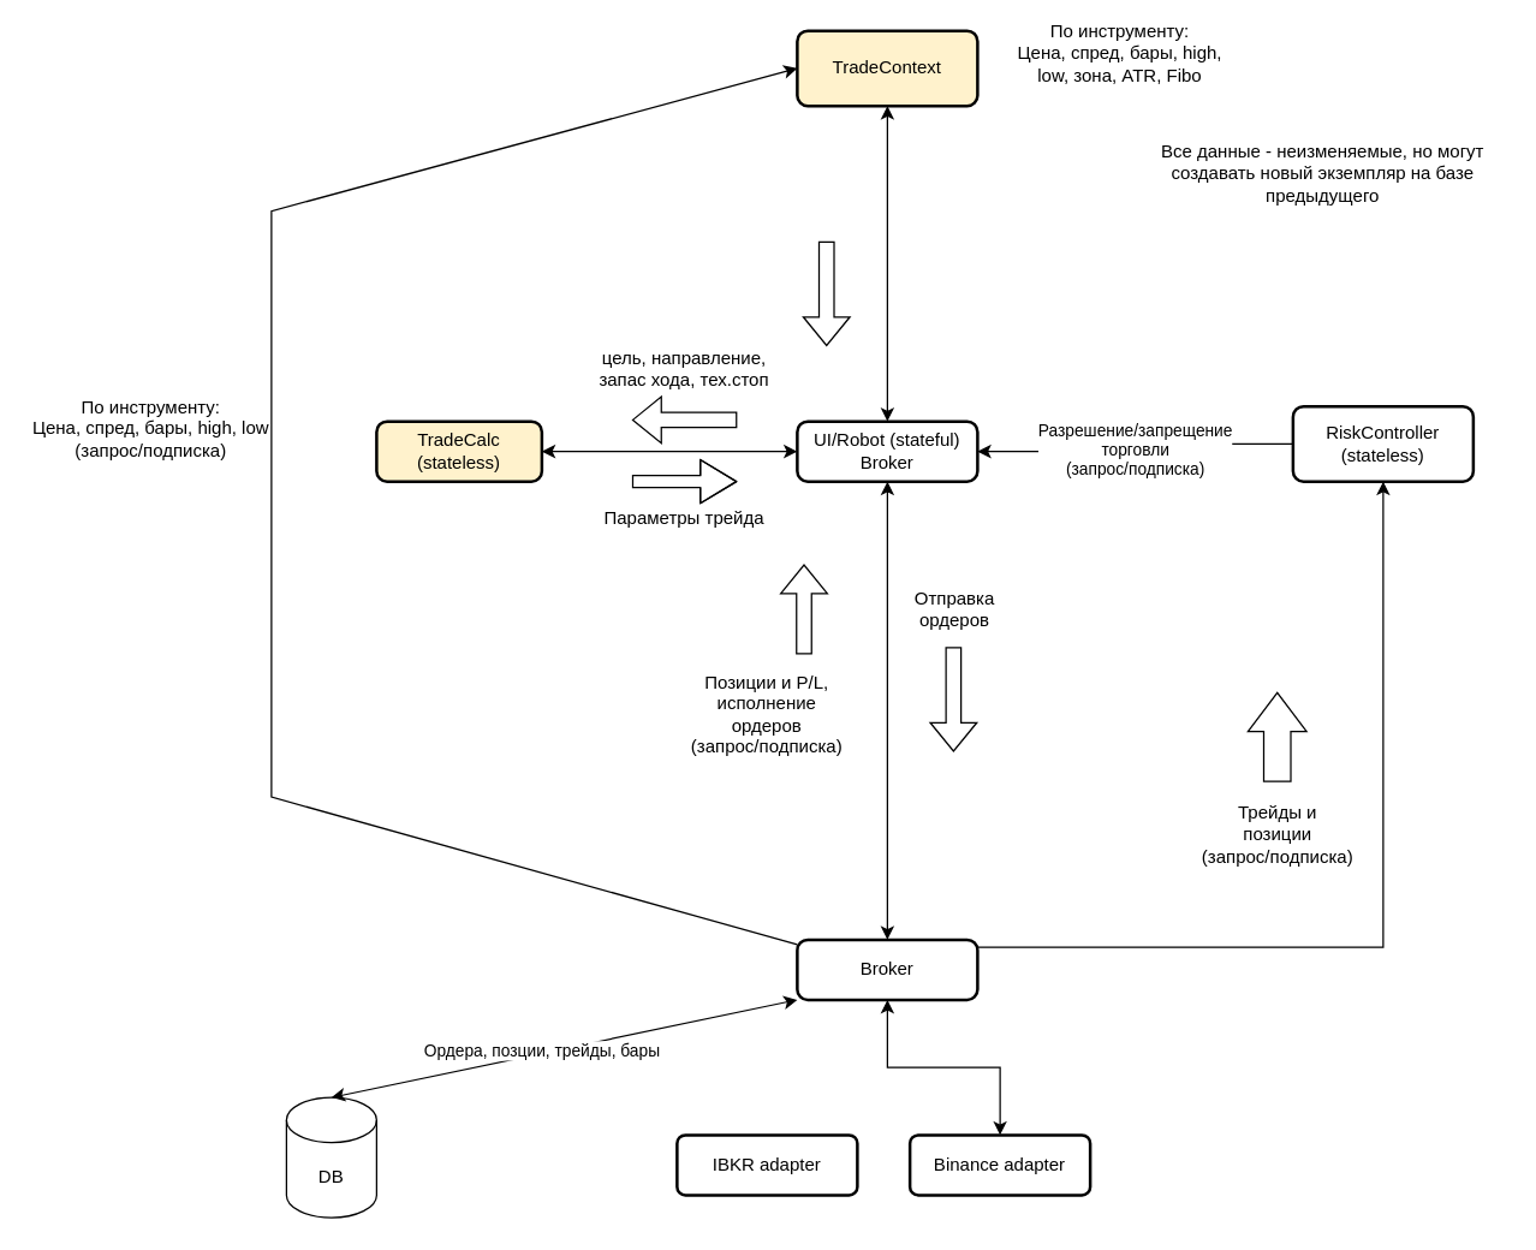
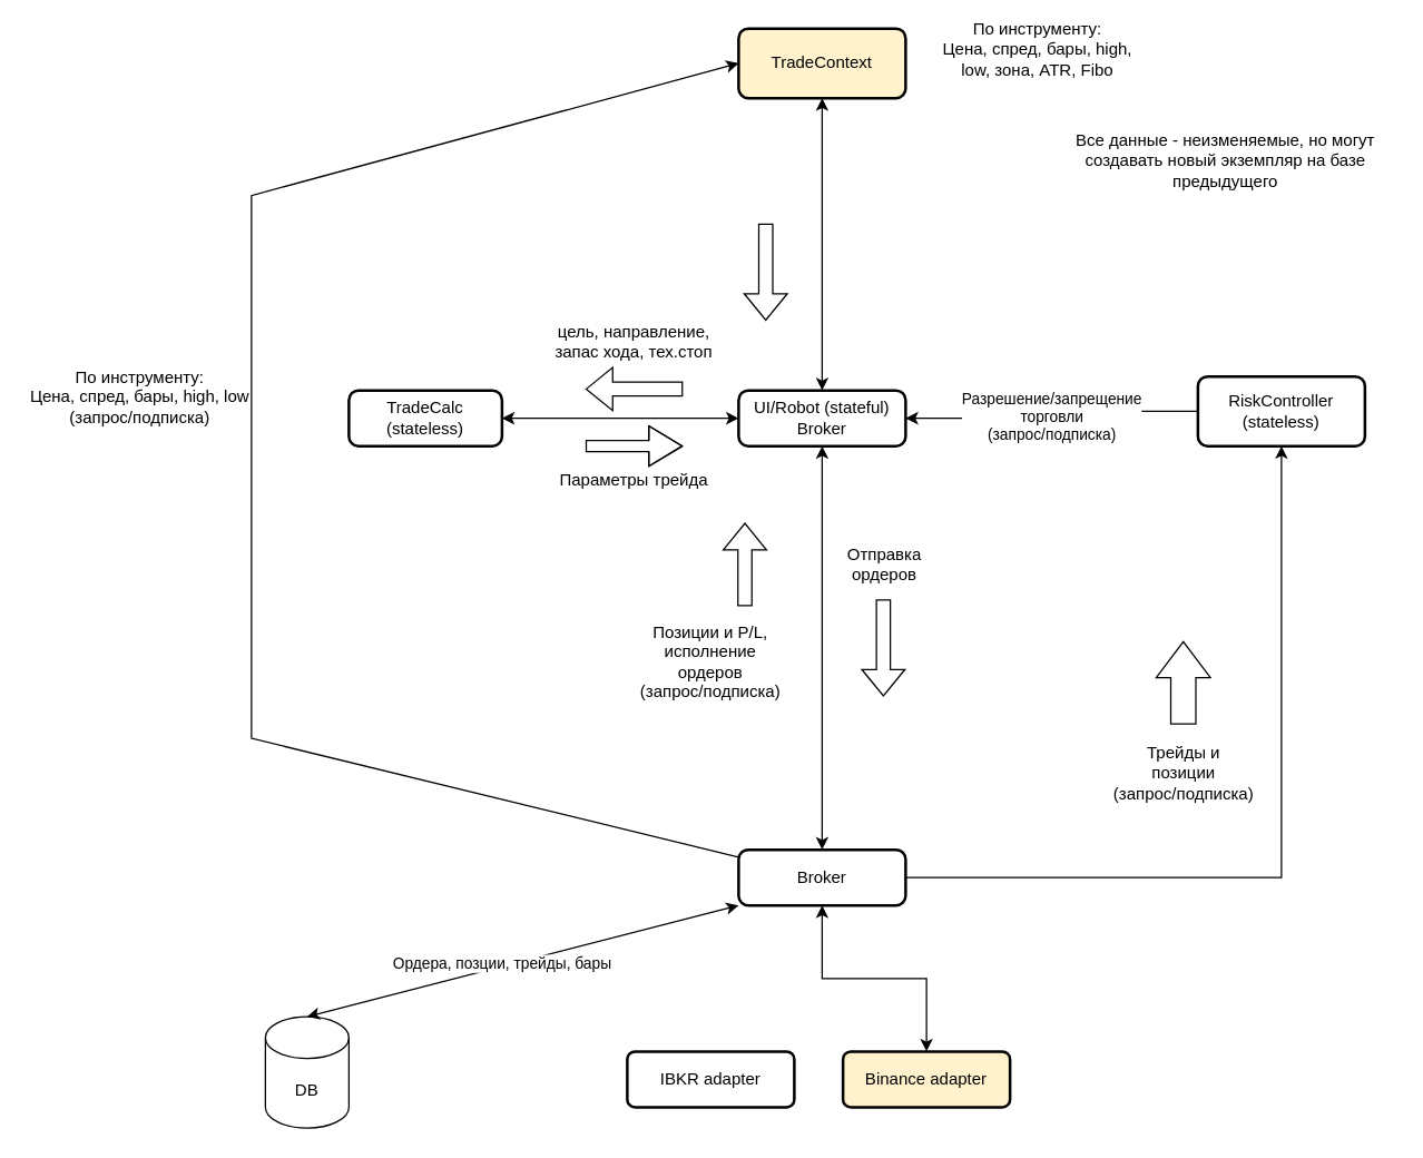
  <mxCell id="0" />
  <mxCell id="1" parent="0" />
  <mxCell id="2" value="TradeContext" style="rounded=1;whiteSpace=wrap;html=1;absoluteArcSize=1;arcSize=14;strokeWidth=2;fillColor=#fff2cc;" parent="1" vertex="1"><mxGeometry x="530" y="20" width="120" height="50" as="geometry" /></mxCell>
- <mxCell id="3" value="TradeCalc&lt;div&gt;(stateless)&lt;/div&gt;" style="rounded=1;whiteSpace=wrap;html=1;absoluteArcSize=1;arcSize=14;strokeWidth=2;fillColor=#fff2cc;" parent="1" vertex="1"><mxGeometry x="250" y="280" width="110" height="40" as="geometry" /></mxCell>
+ <mxCell id="3" value="TradeCalc&lt;div&gt;(stateless)&lt;/div&gt;" style="rounded=1;whiteSpace=wrap;html=1;absoluteArcSize=1;arcSize=14;strokeWidth=2;" parent="1" vertex="1"><mxGeometry x="250" y="280" width="110" height="40" as="geometry" /></mxCell>
  <mxCell id="4" value="" style="edgeStyle=orthogonalEdgeStyle;rounded=0;orthogonalLoop=1;jettySize=auto;html=1;startArrow=classic;startFill=1;" parent="1" source="5" target="2" edge="1"><mxGeometry relative="1" as="geometry" /></mxCell>
  <mxCell id="5" value="UI/Robot (stateful)&lt;div&gt;Broker&lt;/div&gt;" style="rounded=1;whiteSpace=wrap;html=1;absoluteArcSize=1;arcSize=14;strokeWidth=2;" parent="1" vertex="1"><mxGeometry x="530" y="280" width="120" height="40" as="geometry" /></mxCell>
  <mxCell id="6" value="" style="edgeStyle=orthogonalEdgeStyle;rounded=0;orthogonalLoop=1;jettySize=auto;html=1;startArrow=none;startFill=0;endArrow=classic;endFill=1;" parent="1" source="9" target="5" edge="1"><mxGeometry relative="1" as="geometry" /></mxCell>
  <mxCell id="7" value="Разрешение/запрещение&lt;div&gt;торговли&lt;/div&gt;&lt;div&gt;(запрос/подписка)&lt;/div&gt;" style="edgeLabel;html=1;align=center;verticalAlign=middle;resizable=0;points=[];" parent="6" vertex="1" connectable="0"><mxGeometry y="-1" relative="1" as="geometry"><mxPoint as="offset" /></mxGeometry></mxCell>
  <mxCell id="8" value="" style="edgeStyle=orthogonalEdgeStyle;rounded=0;orthogonalLoop=1;jettySize=auto;html=1;entryX=1;entryY=0.5;entryDx=0;entryDy=0;exitX=0.5;exitY=1;exitDx=0;exitDy=0;startArrow=classic;startFill=1;endArrow=none;endFill=0;" parent="1" source="9" target="12" edge="1"><mxGeometry relative="1" as="geometry"><mxPoint x="790" y="330" as="sourcePoint" /><mxPoint x="455" y="610" as="targetPoint" /><Array as="points"><mxPoint x="920" y="630" /></Array></mxGeometry></mxCell>
  <mxCell id="9" value="RiskController&lt;div&gt;(stateless)&lt;/div&gt;" style="rounded=1;whiteSpace=wrap;html=1;absoluteArcSize=1;arcSize=14;strokeWidth=2;" parent="1" vertex="1"><mxGeometry x="860" y="270" width="120" height="50" as="geometry" /></mxCell>
  <mxCell id="10" value="" style="endArrow=classic;html=1;rounded=0;entryX=1;entryY=0.5;entryDx=0;entryDy=0;endFill=1;startArrow=classic;startFill=1;exitX=0;exitY=0.5;exitDx=0;exitDy=0;exitPerimeter=0;" parent="1" source="5" target="3" edge="1"><mxGeometry width="50" height="50" relative="1" as="geometry"><mxPoint x="460" y="270" as="sourcePoint" /><mxPoint x="530" y="200" as="targetPoint" /><Array as="points" /></mxGeometry></mxCell>
  <mxCell id="11" value="" style="edgeStyle=orthogonalEdgeStyle;rounded=0;orthogonalLoop=1;jettySize=auto;html=1;startArrow=classic;startFill=1;" parent="1" source="12" target="5" edge="1"><mxGeometry relative="1" as="geometry" /></mxCell>
- <mxCell id="12" value="Broker" style="rounded=1;whiteSpace=wrap;html=1;absoluteArcSize=1;arcSize=14;strokeWidth=2;" parent="1" vertex="1"><mxGeometry x="530" y="625" width="120" height="40" as="geometry" /></mxCell>
+ <mxCell id="12" value="Broker" style="rounded=1;whiteSpace=wrap;html=1;absoluteArcSize=1;arcSize=14;strokeWidth=2;" parent="1" vertex="1"><mxGeometry x="530" y="610" width="120" height="40" as="geometry" /></mxCell>
  <mxCell id="13" value="DB" style="shape=cylinder3;whiteSpace=wrap;html=1;boundedLbl=1;backgroundOutline=1;size=15;" parent="1" vertex="1"><mxGeometry x="190" y="730" width="60" height="80" as="geometry" /></mxCell>
  <mxCell id="14" value="IBKR adapter" style="whiteSpace=wrap;html=1;rounded=1;arcSize=14;strokeWidth=2;" parent="1" vertex="1"><mxGeometry x="450" y="755" width="120" height="40" as="geometry" /></mxCell>
  <mxCell id="15" value="" style="endArrow=classic;startArrow=classic;html=1;rounded=0;entryX=0;entryY=1;entryDx=0;entryDy=0;exitX=0.5;exitY=0;exitDx=0;exitDy=0;exitPerimeter=0;" parent="1" source="13" target="12" edge="1"><mxGeometry width="50" height="50" relative="1" as="geometry"><mxPoint x="270" y="665" as="sourcePoint" /><mxPoint x="320" y="615" as="targetPoint" /></mxGeometry></mxCell>
  <mxCell id="16" value="Ордера, позции, трейды, бары" style="edgeLabel;html=1;align=center;verticalAlign=middle;resizable=0;points=[];" parent="15" vertex="1" connectable="0"><mxGeometry x="-0.095" y="2" relative="1" as="geometry"><mxPoint as="offset" /></mxGeometry></mxCell>
  <mxCell id="17" value="Отправка ордеров" style="text;html=1;align=center;verticalAlign=middle;whiteSpace=wrap;rounded=0;" parent="1" vertex="1"><mxGeometry x="605" y="390" width="60" height="30" as="geometry" /></mxCell>
  <mxCell id="18" value="&lt;div&gt;Позиции и P/L,&lt;/div&gt;&lt;div&gt;исполнение&lt;/div&gt;&lt;div&gt;ордеров&lt;/div&gt;&lt;div&gt;(запрос/подписка)&lt;/div&gt;" style="text;html=1;align=center;verticalAlign=middle;whiteSpace=wrap;rounded=0;" parent="1" vertex="1"><mxGeometry x="440" y="440" width="140" height="70" as="geometry" /></mxCell>
  <mxCell id="19" value="" style="shape=flexArrow;endArrow=classic;html=1;rounded=0;" parent="1" edge="1"><mxGeometry width="50" height="50" relative="1" as="geometry"><mxPoint x="534.5" y="435" as="sourcePoint" /><mxPoint x="534.5" y="375" as="targetPoint" /></mxGeometry></mxCell>
  <mxCell id="20" value="" style="shape=flexArrow;endArrow=classic;html=1;rounded=0;" parent="1" edge="1"><mxGeometry width="50" height="50" relative="1" as="geometry"><mxPoint x="634" y="430" as="sourcePoint" /><mxPoint x="634" y="500" as="targetPoint" /></mxGeometry></mxCell>
  <mxCell id="21" value="Трейды и&lt;div&gt;позиции&lt;/div&gt;&lt;div&gt;(запрос/подписка)&lt;/div&gt;" style="text;html=1;align=center;verticalAlign=middle;whiteSpace=wrap;rounded=0;" parent="1" vertex="1"><mxGeometry x="790" y="540" width="120" height="30" as="geometry" /></mxCell>
  <mxCell id="22" value="" style="shape=flexArrow;endArrow=classic;html=1;rounded=0;width=18;endSize=8.33;" parent="1" edge="1"><mxGeometry width="50" height="50" relative="1" as="geometry"><mxPoint x="849.5" y="520" as="sourcePoint" /><mxPoint x="849.5" y="460" as="targetPoint" /></mxGeometry></mxCell>
  <mxCell id="23" value="цель, направление, запас хода, тех.стоп" style="text;html=1;align=center;verticalAlign=middle;whiteSpace=wrap;rounded=0;" parent="1" vertex="1"><mxGeometry x="390" y="230" width="130" height="30" as="geometry" /></mxCell>
  <mxCell id="24" value="" style="shape=flexArrow;endArrow=classic;html=1;rounded=0;" parent="1" edge="1"><mxGeometry width="50" height="50" relative="1" as="geometry"><mxPoint x="490" y="279" as="sourcePoint" /><mxPoint x="420" y="279" as="targetPoint" /></mxGeometry></mxCell>
  <mxCell id="25" value="Параметры трейда" style="text;html=1;align=center;verticalAlign=middle;whiteSpace=wrap;rounded=0;" parent="1" vertex="1"><mxGeometry x="400" y="330" width="110" height="30" as="geometry" /></mxCell>
  <mxCell id="26" value="" style="shape=flexArrow;endArrow=classic;html=1;rounded=0;width=8;endSize=7.67;" parent="1" edge="1"><mxGeometry width="50" height="50" relative="1" as="geometry"><mxPoint x="420" y="320" as="sourcePoint" /><mxPoint x="490" y="320" as="targetPoint" /><Array as="points"><mxPoint x="440" y="320" /></Array></mxGeometry></mxCell>
  <mxCell id="27" value="" style="edgeStyle=orthogonalEdgeStyle;rounded=0;orthogonalLoop=1;jettySize=auto;html=1;startArrow=classic;startFill=1;" parent="1" source="28" target="12" edge="1"><mxGeometry relative="1" as="geometry" /></mxCell>
- <mxCell id="28" value="Binance adapter" style="whiteSpace=wrap;html=1;rounded=1;arcSize=14;strokeWidth=2;" parent="1" vertex="1"><mxGeometry x="605" y="755" width="120" height="40" as="geometry" /></mxCell>
+ <mxCell id="28" value="Binance adapter" style="whiteSpace=wrap;html=1;rounded=1;arcSize=14;strokeWidth=2;fillColor=#fff2cc;" parent="1" vertex="1"><mxGeometry x="605" y="755" width="120" height="40" as="geometry" /></mxCell>
  <mxCell id="29" value="По инструменту:&lt;div&gt;Цена, спред, бары, high, low&lt;/div&gt;&lt;div&gt;(запрос/подписка)&lt;/div&gt;" style="text;html=1;align=center;verticalAlign=middle;whiteSpace=wrap;rounded=0;" parent="1" vertex="1"><mxGeometry x="20" y="270" width="160" height="30" as="geometry" /></mxCell>
  <mxCell id="30" value="" style="shape=flexArrow;endArrow=classic;html=1;rounded=0;" parent="1" edge="1"><mxGeometry width="50" height="50" relative="1" as="geometry"><mxPoint x="549.5" y="160" as="sourcePoint" /><mxPoint x="549.5" y="230" as="targetPoint" /></mxGeometry></mxCell>
  <mxCell id="31" value="" style="endArrow=none;html=1;rounded=0;exitX=0;exitY=0.5;exitDx=0;exitDy=0;startArrow=classic;startFill=1;endFill=0;" parent="1" source="2" target="12" edge="1"><mxGeometry width="50" height="50" relative="1" as="geometry"><mxPoint x="330" y="610" as="sourcePoint" /><mxPoint x="380" y="560" as="targetPoint" /><Array as="points"><mxPoint x="180" y="140" /><mxPoint x="180" y="530" /></Array></mxGeometry></mxCell>
  <mxCell id="32" value="Все данные - неизменяемые, но могут&lt;div&gt;создавать новый экземпляр на базе&lt;/div&gt;&lt;div&gt;предыдущего&lt;/div&gt;" style="text;html=1;align=center;verticalAlign=middle;whiteSpace=wrap;rounded=0;" parent="1" vertex="1"><mxGeometry x="760" y="100" width="240" height="30" as="geometry" /></mxCell>
  <mxCell id="33" value="По инструменту:&lt;div&gt;Цена, спред, бары, high, low, зона, ATR, Fibo&lt;/div&gt;" style="text;html=1;align=center;verticalAlign=middle;whiteSpace=wrap;rounded=0;" parent="1" vertex="1"><mxGeometry x="665" y="20" width="160" height="30" as="geometry" /></mxCell>
